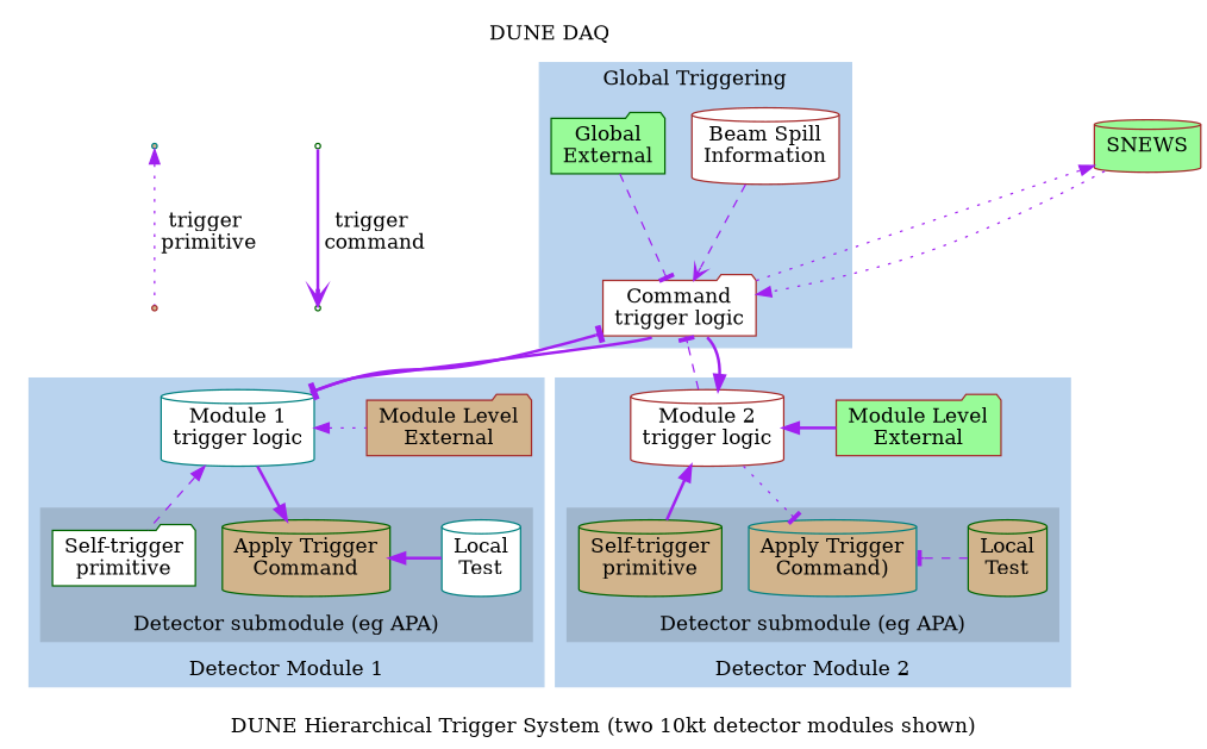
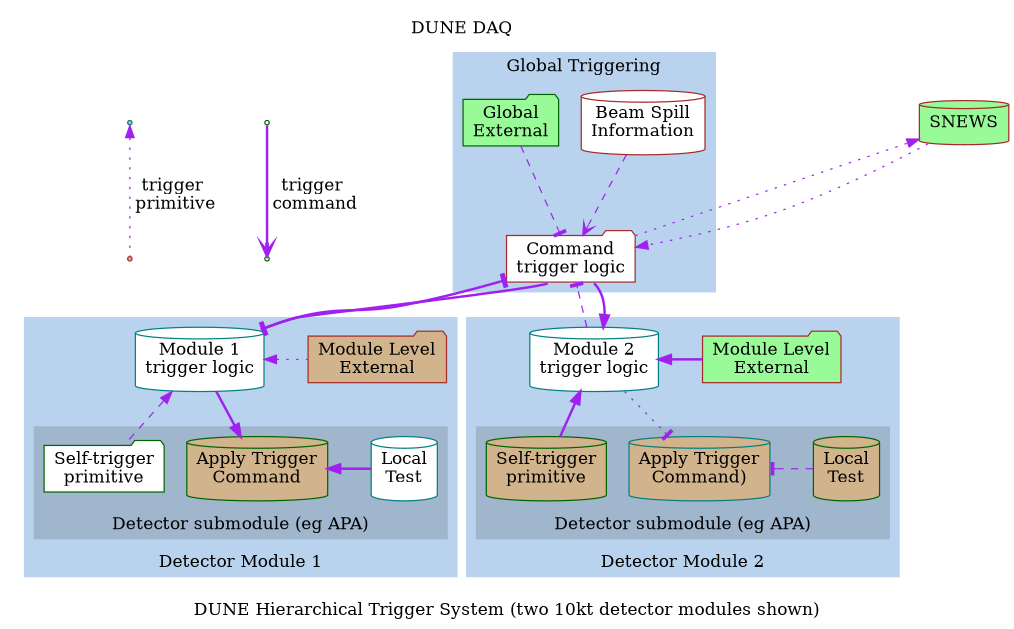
  digraph {
    label="DUNE Hierarchical Trigger System (two 10kt detector modules shown)"
    splines=true
    style=filled
    node [color=darkgreen fillcolor=white shape=cylinder style="rounded,filled"]
    edge [color=purple style=bold]
    n1 [color=brown label="Command\ntrigger logic" shape=folder]
    n2 [color=brown label="Beam Spill\nInformation"]
    n3 [fillcolor=palegreen label="Global\nExternal" shape=folder]
    n4 [color=brown fillcolor=tan label="Module Level\nExternal" shape=folder]
    n5 [color=teal label="Module 1\ntrigger logic"]
    n6 [label="Self-trigger\nprimitive" shape=folder]
    n7 [fillcolor=tan label="Apply Trigger\nCommand"]
    n8 [color=teal label="Local\nTest"]
-   n9 [color=brown label="Module 2\ntrigger logic"]
+   n9 [color=teal label="Module 2\ntrigger logic"]
    n10 [color=brown fillcolor=palegreen label="Module Level\nExternal" shape=folder]
    n11 [fillcolor=tan label="Self-trigger\nprimitive"]
    n12 [color=teal fillcolor=tan label="Apply Trigger\nCommand)"]
    n13 [fillcolor=tan label="Local\nTest"]
    p1 [shape=point]
    p3 [shape=point]
    p2 [color=teal fillcolor=tan shape=point]
    p4 [color=brown fillcolor=tan shape=point]
    n18 [color=brown fillcolor=palegreen label=SNEWS]
    subgraph cluster_1 {
      color=white
      label="DUNE DAQ"
      subgraph cluster_2 {
        color=slategray2
        label="Global Triggering"
        n1
        n2
        n3
      }
      subgraph cluster_3 {
        color=slategray2
        label="Detector Module 1"
        labelloc=bottom
        subgraph sub_4 {
          color=slategray2
          label="Detector Module 1"
          labelloc=bottom
          rank=same
          n4
          n5
        }
        subgraph cluster_5 {
          color=slategray3
          label="Detector submodule (eg APA)"
          labelloc=bottom
          subgraph sub_6 {
            color=slategray3
            label="Detector submodule (eg APA)"
            labelloc=bottom
            rank=same
            n6
            n7
            n8
          }
        }
      }
      subgraph cluster_7 {
        color=slategray2
        label="Detector Module 2"
        labelloc=bottom
        subgraph sub_8 {
          color=slategray2
          label="Detector Module 2"
          labelloc=bottom
          rank=same
          n9
          n10
        }
        subgraph cluster_9 {
          color=slategray3
          label="Detector submodule (eg APA)"
          labelloc=bottom
          subgraph sub_10 {
            color=slategray3
            label="Detector submodule (eg APA)"
            labelloc=bottom
            rank=same
            n11
            n12
            n13
          }
        }
      }
      subgraph cluster_11 {
        color=white
        label=""
        subgraph cluster_12 {
          color=white
          label=""
          p1
          p3
        }
        subgraph cluster_13 {
          color=white
          label=""
          p2
          p4
        }
      }
    }
    n1 -> n5 [arrowhead=tee tailport=sw weight=2]
    n1 -> n9 [arrowhead=normal tailport=se weight=3]
    n1 -> n18 [arrowhead=normal style=dotted weight=0]
    n2 -> n1 [arrowhead=vee style=dashed]
    n3 -> n1 [arrowhead=tee style=dashed]
    n5 -> n1 [arrowhead=tee]
    n5 -> n4 [dir=back style=dotted]
    n5 -> n6 [dir=back style=dashed]
    n5 -> n7 [arrowhead=normal]
    n5 -> n8 [style=invis]
    n8 -> n7 [arrowhead=normal]
    n9 -> n1 [arrowhead=tee style=dashed]
    n9 -> n10 [dir=back]
    n9 -> n11 [dir=back]
    n9 -> n12 [arrowhead=tee style=dotted]
    n9 -> n13 [style=invis]
    n13 -> n12 [arrowhead=tee style=dashed]
    p1 -> p3 [arrowhead=vee label="trigger\n command"]
    p2 -> p4 [dir=back label="trigger\n primitive" style=dotted]
    n18 -> n1 [arrowhead=normal style=dotted weight=2]
  }
